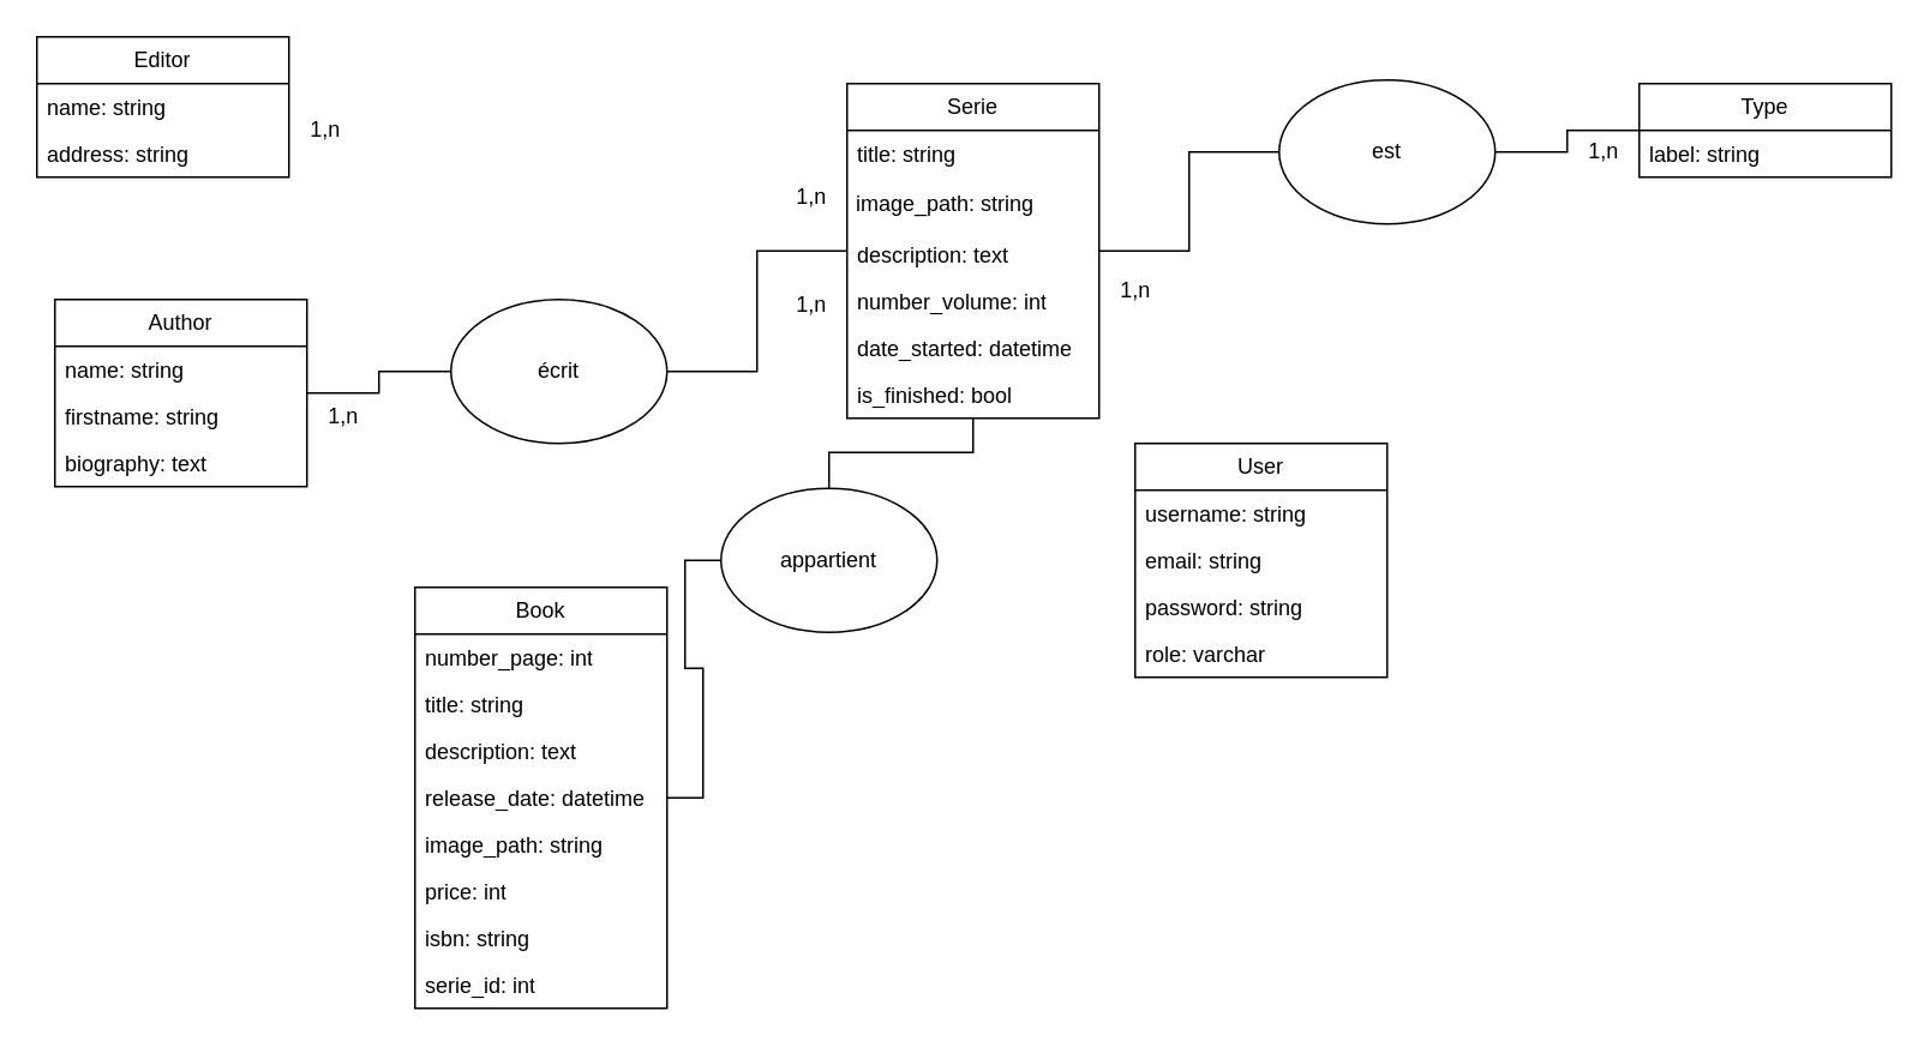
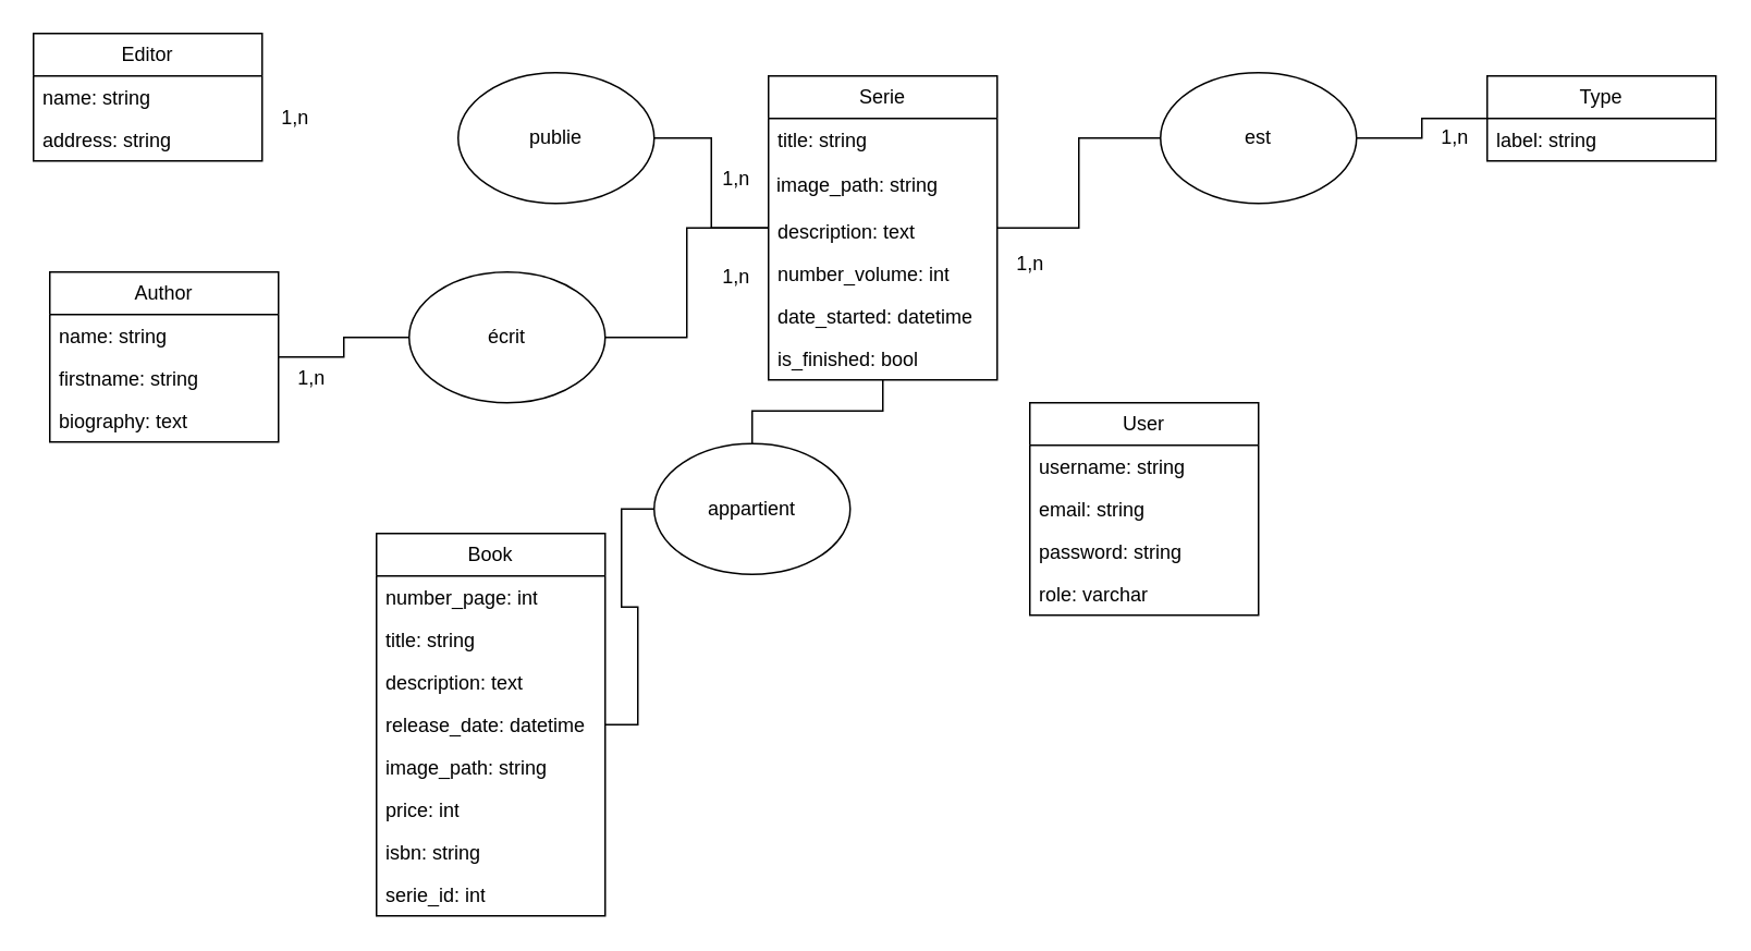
  <mxCell id="0" />
  <mxCell id="1" parent="0" />
  <mxCell id="2" value="User" style="swimlane;fontStyle=0;childLayout=stackLayout;horizontal=1;startSize=26;fillColor=none;horizontalStack=0;resizeParent=1;resizeParentMax=0;resizeLast=0;collapsible=1;marginBottom=0;whiteSpace=wrap;html=1;" parent="1" vertex="1"><mxGeometry x="630" y="246" width="140" height="130" as="geometry" /></mxCell>
  <mxCell id="3" value="username: string" style="text;strokeColor=none;fillColor=none;align=left;verticalAlign=top;spacingLeft=4;spacingRight=4;overflow=hidden;rotatable=0;points=[[0,0.5],[1,0.5]];portConstraint=eastwest;whiteSpace=wrap;html=1;" parent="2" vertex="1"><mxGeometry y="26" width="140" height="26" as="geometry" /></mxCell>
  <mxCell id="4" value="email: string" style="text;strokeColor=none;fillColor=none;align=left;verticalAlign=top;spacingLeft=4;spacingRight=4;overflow=hidden;rotatable=0;points=[[0,0.5],[1,0.5]];portConstraint=eastwest;whiteSpace=wrap;html=1;" parent="2" vertex="1"><mxGeometry y="52" width="140" height="26" as="geometry" /></mxCell>
  <mxCell id="5" value="password: string" style="text;strokeColor=none;fillColor=none;align=left;verticalAlign=top;spacingLeft=4;spacingRight=4;overflow=hidden;rotatable=0;points=[[0,0.5],[1,0.5]];portConstraint=eastwest;whiteSpace=wrap;html=1;" parent="2" vertex="1"><mxGeometry y="78" width="140" height="26" as="geometry" /></mxCell>
  <mxCell id="6" value="role: varchar" style="text;strokeColor=none;fillColor=none;align=left;verticalAlign=top;spacingLeft=4;spacingRight=4;overflow=hidden;rotatable=0;points=[[0,0.5],[1,0.5]];portConstraint=eastwest;whiteSpace=wrap;html=1;" parent="2" vertex="1"><mxGeometry y="104" width="140" height="26" as="geometry" /></mxCell>
  <mxCell id="7" value="Type" style="swimlane;fontStyle=0;childLayout=stackLayout;horizontal=1;startSize=26;fillColor=none;horizontalStack=0;resizeParent=1;resizeParentMax=0;resizeLast=0;collapsible=1;marginBottom=0;whiteSpace=wrap;html=1;" parent="1" vertex="1"><mxGeometry x="910" y="46" width="140" height="52" as="geometry" /></mxCell>
  <mxCell id="8" value="label: string" style="text;strokeColor=none;fillColor=none;align=left;verticalAlign=top;spacingLeft=4;spacingRight=4;overflow=hidden;rotatable=0;points=[[0,0.5],[1,0.5]];portConstraint=eastwest;whiteSpace=wrap;html=1;" parent="7" vertex="1"><mxGeometry y="26" width="140" height="26" as="geometry" /></mxCell>
  <mxCell id="9" value="Editor" style="swimlane;fontStyle=0;childLayout=stackLayout;horizontal=1;startSize=26;fillColor=none;horizontalStack=0;resizeParent=1;resizeParentMax=0;resizeLast=0;collapsible=1;marginBottom=0;whiteSpace=wrap;html=1;" parent="1" vertex="1"><mxGeometry x="20" y="20" width="140" height="78" as="geometry" /></mxCell>
  <mxCell id="10" value="name: string" style="text;strokeColor=none;fillColor=none;align=left;verticalAlign=top;spacingLeft=4;spacingRight=4;overflow=hidden;rotatable=0;points=[[0,0.5],[1,0.5]];portConstraint=eastwest;whiteSpace=wrap;html=1;" parent="9" vertex="1"><mxGeometry y="26" width="140" height="26" as="geometry" /></mxCell>
  <mxCell id="11" value="address: string" style="text;strokeColor=none;fillColor=none;align=left;verticalAlign=top;spacingLeft=4;spacingRight=4;overflow=hidden;rotatable=0;points=[[0,0.5],[1,0.5]];portConstraint=eastwest;whiteSpace=wrap;html=1;" parent="9" vertex="1"><mxGeometry y="52" width="140" height="26" as="geometry" /></mxCell>
  <mxCell id="12" value="Serie" style="swimlane;fontStyle=0;childLayout=stackLayout;horizontal=1;startSize=26;fillColor=none;horizontalStack=0;resizeParent=1;resizeParentMax=0;resizeLast=0;collapsible=1;marginBottom=0;whiteSpace=wrap;html=1;" parent="1" vertex="1"><mxGeometry x="470" y="46" width="140" height="186" as="geometry" /></mxCell>
  <mxCell id="13" value="title: string" style="text;strokeColor=none;fillColor=none;align=left;verticalAlign=top;spacingLeft=4;spacingRight=4;overflow=hidden;rotatable=0;points=[[0,0.5],[1,0.5]];portConstraint=eastwest;whiteSpace=wrap;html=1;" parent="12" vertex="1"><mxGeometry y="26" width="140" height="26" as="geometry" /></mxCell>
  <mxCell id="14" value="&lt;div align=&quot;left&quot;&gt;&amp;nbsp;image_path: string&lt;/div&gt;" style="text;html=1;align=left;verticalAlign=middle;resizable=0;points=[];autosize=1;strokeColor=none;fillColor=none;" parent="12" vertex="1"><mxGeometry y="52" width="140" height="30" as="geometry" /></mxCell>
  <mxCell id="15" value="description: text" style="text;strokeColor=none;fillColor=none;align=left;verticalAlign=top;spacingLeft=4;spacingRight=4;overflow=hidden;rotatable=0;points=[[0,0.5],[1,0.5]];portConstraint=eastwest;whiteSpace=wrap;html=1;" parent="12" vertex="1"><mxGeometry y="82" width="140" height="26" as="geometry" /></mxCell>
  <mxCell id="16" value="number_volume: int" style="text;strokeColor=none;fillColor=none;align=left;verticalAlign=top;spacingLeft=4;spacingRight=4;overflow=hidden;rotatable=0;points=[[0,0.5],[1,0.5]];portConstraint=eastwest;whiteSpace=wrap;html=1;" parent="12" vertex="1"><mxGeometry y="108" width="140" height="26" as="geometry" /></mxCell>
  <mxCell id="17" value="date_started: datetime" style="text;strokeColor=none;fillColor=none;align=left;verticalAlign=top;spacingLeft=4;spacingRight=4;overflow=hidden;rotatable=0;points=[[0,0.5],[1,0.5]];portConstraint=eastwest;whiteSpace=wrap;html=1;" parent="12" vertex="1"><mxGeometry y="134" width="140" height="26" as="geometry" /></mxCell>
  <mxCell id="18" value="is_finished: bool" style="text;strokeColor=none;fillColor=none;align=left;verticalAlign=top;spacingLeft=4;spacingRight=4;overflow=hidden;rotatable=0;points=[[0,0.5],[1,0.5]];portConstraint=eastwest;whiteSpace=wrap;html=1;" parent="12" vertex="1"><mxGeometry y="160" width="140" height="26" as="geometry" /></mxCell>
  <mxCell id="19" value="Author" style="swimlane;fontStyle=0;childLayout=stackLayout;horizontal=1;startSize=26;fillColor=none;horizontalStack=0;resizeParent=1;resizeParentMax=0;resizeLast=0;collapsible=1;marginBottom=0;whiteSpace=wrap;html=1;" parent="1" vertex="1"><mxGeometry x="30" y="166" width="140" height="104" as="geometry" /></mxCell>
  <mxCell id="20" value="name: string" style="text;strokeColor=none;fillColor=none;align=left;verticalAlign=top;spacingLeft=4;spacingRight=4;overflow=hidden;rotatable=0;points=[[0,0.5],[1,0.5]];portConstraint=eastwest;whiteSpace=wrap;html=1;" parent="19" vertex="1"><mxGeometry y="26" width="140" height="26" as="geometry" /></mxCell>
  <mxCell id="21" value="firstname: string" style="text;strokeColor=none;fillColor=none;align=left;verticalAlign=top;spacingLeft=4;spacingRight=4;overflow=hidden;rotatable=0;points=[[0,0.5],[1,0.5]];portConstraint=eastwest;whiteSpace=wrap;html=1;" parent="19" vertex="1"><mxGeometry y="52" width="140" height="26" as="geometry" /></mxCell>
  <mxCell id="22" value="biography: text" style="text;strokeColor=none;fillColor=none;align=left;verticalAlign=top;spacingLeft=4;spacingRight=4;overflow=hidden;rotatable=0;points=[[0,0.5],[1,0.5]];portConstraint=eastwest;whiteSpace=wrap;html=1;" parent="19" vertex="1"><mxGeometry y="78" width="140" height="26" as="geometry" /></mxCell>
  <mxCell id="23" value="Book" style="swimlane;fontStyle=0;childLayout=stackLayout;horizontal=1;startSize=26;fillColor=none;horizontalStack=0;resizeParent=1;resizeParentMax=0;resizeLast=0;collapsible=1;marginBottom=0;whiteSpace=wrap;html=1;" parent="1" vertex="1"><mxGeometry x="230" y="326" width="140" height="234" as="geometry" /></mxCell>
  <mxCell id="24" value="number_page: int" style="text;strokeColor=none;fillColor=none;align=left;verticalAlign=top;spacingLeft=4;spacingRight=4;overflow=hidden;rotatable=0;points=[[0,0.5],[1,0.5]];portConstraint=eastwest;whiteSpace=wrap;html=1;" parent="23" vertex="1"><mxGeometry y="26" width="140" height="26" as="geometry" /></mxCell>
  <mxCell id="25" value="title: string" style="text;strokeColor=none;fillColor=none;align=left;verticalAlign=top;spacingLeft=4;spacingRight=4;overflow=hidden;rotatable=0;points=[[0,0.5],[1,0.5]];portConstraint=eastwest;whiteSpace=wrap;html=1;" parent="23" vertex="1"><mxGeometry y="52" width="140" height="26" as="geometry" /></mxCell>
  <mxCell id="26" value="description: text" style="text;strokeColor=none;fillColor=none;align=left;verticalAlign=top;spacingLeft=4;spacingRight=4;overflow=hidden;rotatable=0;points=[[0,0.5],[1,0.5]];portConstraint=eastwest;whiteSpace=wrap;html=1;" parent="23" vertex="1"><mxGeometry y="78" width="140" height="26" as="geometry" /></mxCell>
  <mxCell id="27" value="release_date: datetime" style="text;strokeColor=none;fillColor=none;align=left;verticalAlign=top;spacingLeft=4;spacingRight=4;overflow=hidden;rotatable=0;points=[[0,0.5],[1,0.5]];portConstraint=eastwest;whiteSpace=wrap;html=1;" parent="23" vertex="1"><mxGeometry y="104" width="140" height="26" as="geometry" /></mxCell>
  <mxCell id="28" value="image_path: string" style="text;strokeColor=none;fillColor=none;align=left;verticalAlign=top;spacingLeft=4;spacingRight=4;overflow=hidden;rotatable=0;points=[[0,0.5],[1,0.5]];portConstraint=eastwest;whiteSpace=wrap;html=1;" parent="23" vertex="1"><mxGeometry y="130" width="140" height="26" as="geometry" /></mxCell>
  <mxCell id="29" value="price: int" style="text;strokeColor=none;fillColor=none;align=left;verticalAlign=top;spacingLeft=4;spacingRight=4;overflow=hidden;rotatable=0;points=[[0,0.5],[1,0.5]];portConstraint=eastwest;whiteSpace=wrap;html=1;" parent="23" vertex="1"><mxGeometry y="156" width="140" height="26" as="geometry" /></mxCell>
  <mxCell id="30" value="isbn: string" style="text;strokeColor=none;fillColor=none;align=left;verticalAlign=top;spacingLeft=4;spacingRight=4;overflow=hidden;rotatable=0;points=[[0,0.5],[1,0.5]];portConstraint=eastwest;whiteSpace=wrap;html=1;" parent="23" vertex="1"><mxGeometry y="182" width="140" height="26" as="geometry" /></mxCell>
  <mxCell id="31" value="serie_id: int" style="text;strokeColor=none;fillColor=none;align=left;verticalAlign=top;spacingLeft=4;spacingRight=4;overflow=hidden;rotatable=0;points=[[0,0.5],[1,0.5]];portConstraint=eastwest;whiteSpace=wrap;html=1;" parent="23" vertex="1"><mxGeometry y="208" width="140" height="26" as="geometry" /></mxCell>
+ <mxCell id="32" value="publie" style="ellipse;whiteSpace=wrap;html=1;" parent="1" vertex="1"><mxGeometry x="280" y="44" width="120" height="80" as="geometry" /></mxCell>
  <mxCell id="33" style="edgeStyle=orthogonalEdgeStyle;rounded=0;orthogonalLoop=1;jettySize=auto;html=1;endArrow=none;startFill=0;" parent="1" source="35" target="12" edge="1"><mxGeometry relative="1" as="geometry" /></mxCell>
  <mxCell id="34" style="edgeStyle=orthogonalEdgeStyle;rounded=0;orthogonalLoop=1;jettySize=auto;html=1;endArrow=none;startFill=0;" parent="1" source="35" target="7" edge="1"><mxGeometry relative="1" as="geometry" /></mxCell>
  <mxCell id="35" value="est" style="ellipse;whiteSpace=wrap;html=1;" parent="1" vertex="1"><mxGeometry x="710" y="44" width="120" height="80" as="geometry" /></mxCell>
  <mxCell id="36" style="edgeStyle=orthogonalEdgeStyle;rounded=0;orthogonalLoop=1;jettySize=auto;html=1;endArrow=none;startFill=0;" parent="1" source="38" target="19" edge="1"><mxGeometry relative="1" as="geometry" /></mxCell>
  <mxCell id="37" style="edgeStyle=orthogonalEdgeStyle;rounded=0;orthogonalLoop=1;jettySize=auto;html=1;endArrow=none;startFill=0;" parent="1" source="38" target="12" edge="1"><mxGeometry relative="1" as="geometry" /></mxCell>
  <mxCell id="38" value="écrit" style="ellipse;whiteSpace=wrap;html=1;" parent="1" vertex="1"><mxGeometry x="250" y="166" width="120" height="80" as="geometry" /></mxCell>
  <mxCell id="39" style="edgeStyle=orthogonalEdgeStyle;rounded=0;orthogonalLoop=1;jettySize=auto;html=1;endArrow=none;startFill=0;" parent="1" source="41" target="23" edge="1"><mxGeometry relative="1" as="geometry" /></mxCell>
  <mxCell id="40" style="edgeStyle=orthogonalEdgeStyle;rounded=0;orthogonalLoop=1;jettySize=auto;html=1;endArrow=none;startFill=0;" parent="1" source="41" target="12" edge="1"><mxGeometry relative="1" as="geometry" /></mxCell>
  <mxCell id="41" value="appartient" style="ellipse;whiteSpace=wrap;html=1;" parent="1" vertex="1"><mxGeometry x="400" y="271" width="120" height="80" as="geometry" /></mxCell>
+ <mxCell id="42" style="edgeStyle=orthogonalEdgeStyle;rounded=0;orthogonalLoop=1;jettySize=auto;html=1;endArrow=none;startFill=0;" parent="1" source="32" target="12" edge="1"><mxGeometry relative="1" as="geometry" /></mxCell>
  <mxCell id="43" value="1,n" style="text;html=1;align=center;verticalAlign=middle;resizable=0;points=[];autosize=1;strokeColor=none;fillColor=none;" parent="1" vertex="1"><mxGeometry x="430" y="154" width="40" height="30" as="geometry" /></mxCell>
  <mxCell id="44" value="1,n" style="text;html=1;align=center;verticalAlign=middle;resizable=0;points=[];autosize=1;strokeColor=none;fillColor=none;" parent="1" vertex="1"><mxGeometry x="430" y="94" width="40" height="30" as="geometry" /></mxCell>
  <mxCell id="45" value="1,n" style="text;html=1;align=center;verticalAlign=middle;resizable=0;points=[];autosize=1;strokeColor=none;fillColor=none;" parent="1" vertex="1"><mxGeometry x="170" y="216" width="40" height="30" as="geometry" /></mxCell>
  <mxCell id="46" value="1,n" style="text;html=1;align=center;verticalAlign=middle;resizable=0;points=[];autosize=1;strokeColor=none;fillColor=none;" parent="1" vertex="1"><mxGeometry x="160" y="57" width="40" height="30" as="geometry" /></mxCell>
  <mxCell id="47" value="1,n" style="text;html=1;align=center;verticalAlign=middle;resizable=0;points=[];autosize=1;strokeColor=none;fillColor=none;" parent="1" vertex="1"><mxGeometry x="610" y="146" width="40" height="30" as="geometry" /></mxCell>
  <mxCell id="48" value="1,n" style="text;html=1;align=center;verticalAlign=middle;resizable=0;points=[];autosize=1;strokeColor=none;fillColor=none;" parent="1" vertex="1"><mxGeometry x="870" y="69" width="40" height="30" as="geometry" /></mxCell>
